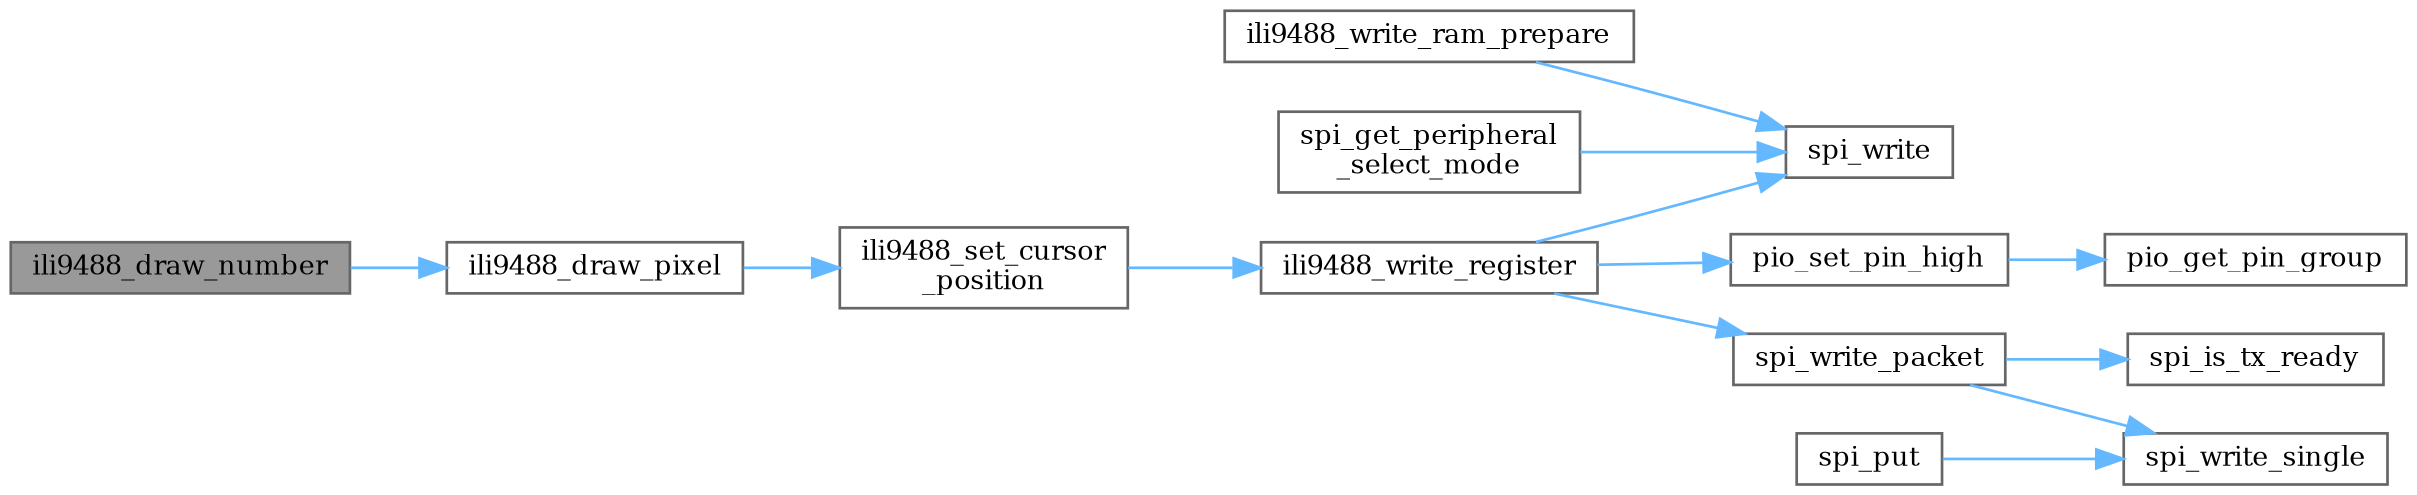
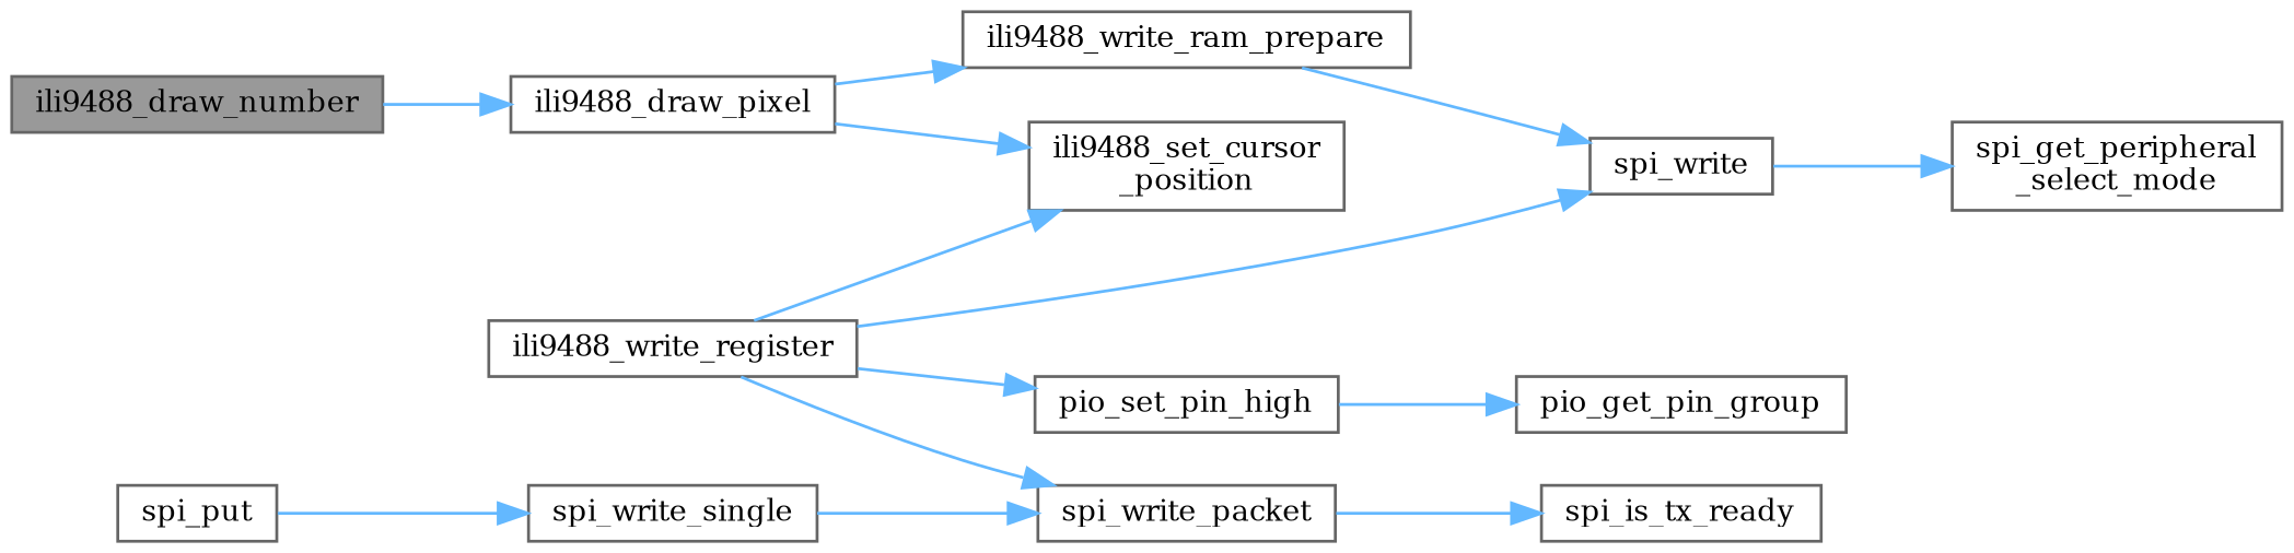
  digraph {
    fontname="DejaVu Serif"
    rankdir=LR
    node [color=grey40 fillcolor=white fontname="DejaVu Serif" fontsize=10 shape=box style=filled]
    edge [color=steelblue1 fontname="DejaVu Serif" fontsize=10 labelfontname=FreeSans labelfontsize=10 style=solid]
    n1 [color=gray40 fillcolor=grey60 fontcolor=black height=0.2 label=ili9488_draw_number width=0.4]
    n2 [height=0.2 label=ili9488_draw_pixel width=0.4]
    n3 [height=0.2 label="ili9488_set_cursor\l_position" width=0.4]
    n4 [height=0.2 label=ili9488_write_ram_prepare width=0.4]
    n5 [height=0.2 label=ili9488_write_register width=0.4]
    n6 [height=0.2 label=spi_write width=0.4]
    n7 [height=0.2 label=pio_set_pin_high width=0.4]
    n8 [height=0.2 label=spi_write_packet width=0.4]
    n9 [height=0.2 label=pio_get_pin_group width=0.4]
    n10 [height=0.2 label="spi_get_peripheral\l_select_mode" width=0.4]
    n11 [height=0.2 label=spi_is_tx_ready width=0.4]
    n12 [height=0.2 label=spi_write_single width=0.4]
    n13 [height=0.2 label=spi_put width=0.4]
    n1 -> n2
    n2 -> n3
-   n3 -> n5
+   n2 -> n4
+   n5 -> n3
    n4 -> n6
    n5 -> n6
    n5 -> n7
    n5 -> n8
-   n10 -> n6
+   n6 -> n10
    n7 -> n9
    n8 -> n11
-   n8 -> n12
+   n12 -> n8
    n13 -> n12
  }
